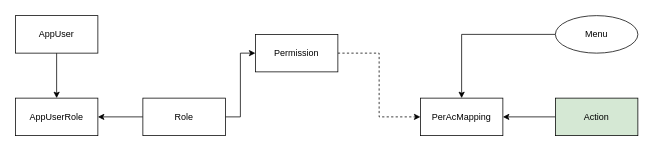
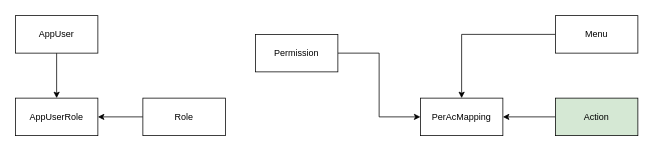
  <mxCell id="0" />
  <mxCell id="1" parent="0" />
  <mxCell id="2" style="edgeStyle=orthogonalEdgeStyle;rounded=0;orthogonalLoop=1;jettySize=auto;html=1;entryX=0.5;entryY=0;entryDx=0;entryDy=0;" edge="1" parent="1" source="3" target="4"><mxGeometry relative="1" as="geometry" /></mxCell>
  <mxCell id="3" value="AppUser" style="html=1;whiteSpace=wrap;" vertex="1" parent="1"><mxGeometry x="20" y="20" width="110" height="50" as="geometry" /></mxCell>
  <mxCell id="4" value="AppUserRole" style="html=1;whiteSpace=wrap;" vertex="1" parent="1"><mxGeometry x="20" y="130" width="110" height="50" as="geometry" /></mxCell>
  <mxCell id="5" style="edgeStyle=orthogonalEdgeStyle;rounded=0;orthogonalLoop=1;jettySize=auto;html=1;entryX=1;entryY=0.5;entryDx=0;entryDy=0;" edge="1" parent="1" source="7" target="4"><mxGeometry relative="1" as="geometry" /></mxCell>
- <mxCell id="6" style="edgeStyle=orthogonalEdgeStyle;rounded=0;orthogonalLoop=1;jettySize=auto;html=1;entryX=0;entryY=0.5;entryDx=0;entryDy=0;" edge="1" parent="1" source="7" target="9"><mxGeometry relative="1" as="geometry" /></mxCell>
  <mxCell id="7" value="Role" style="html=1;whiteSpace=wrap;" vertex="1" parent="1"><mxGeometry x="190" y="130" width="110" height="50" as="geometry" /></mxCell>
- <mxCell id="8" style="edgeStyle=orthogonalEdgeStyle;rounded=0;orthogonalLoop=1;jettySize=auto;html=1;entryX=0;entryY=0.5;entryDx=0;entryDy=0;dashed=1;" edge="1" parent="1" source="9" target="14"><mxGeometry relative="1" as="geometry" /></mxCell>
+ <mxCell id="8" style="edgeStyle=orthogonalEdgeStyle;rounded=0;orthogonalLoop=1;jettySize=auto;html=1;entryX=0;entryY=0.5;entryDx=0;entryDy=0;" edge="1" parent="1" source="9" target="14"><mxGeometry relative="1" as="geometry" /></mxCell>
  <mxCell id="9" value="Permission" style="html=1;whiteSpace=wrap;" vertex="1" parent="1"><mxGeometry x="340" y="45" width="110" height="50" as="geometry" /></mxCell>
  <mxCell id="10" style="edgeStyle=orthogonalEdgeStyle;rounded=0;orthogonalLoop=1;jettySize=auto;html=1;" edge="1" parent="1" source="11" target="14"><mxGeometry relative="1" as="geometry" /></mxCell>
  <mxCell id="11" value="Action" style="html=1;whiteSpace=wrap;fillColor=#d5e8d4;" vertex="1" parent="1"><mxGeometry x="740" y="130" width="110" height="50" as="geometry" /></mxCell>
  <mxCell id="12" style="edgeStyle=orthogonalEdgeStyle;rounded=0;orthogonalLoop=1;jettySize=auto;html=1;" edge="1" parent="1" source="13" target="14"><mxGeometry relative="1" as="geometry" /></mxCell>
- <mxCell id="13" value="Menu" style="ellipse;html=1;whiteSpace=wrap;" vertex="1" parent="1"><mxGeometry x="740" y="20" width="110" height="50" as="geometry" /></mxCell>
+ <mxCell id="13" value="Menu" style="html=1;whiteSpace=wrap;" vertex="1" parent="1"><mxGeometry x="740" y="20" width="110" height="50" as="geometry" /></mxCell>
  <mxCell id="14" value="PerAcMapping" style="html=1;whiteSpace=wrap;" vertex="1" parent="1"><mxGeometry x="560" y="130" width="110" height="50" as="geometry" /></mxCell>
